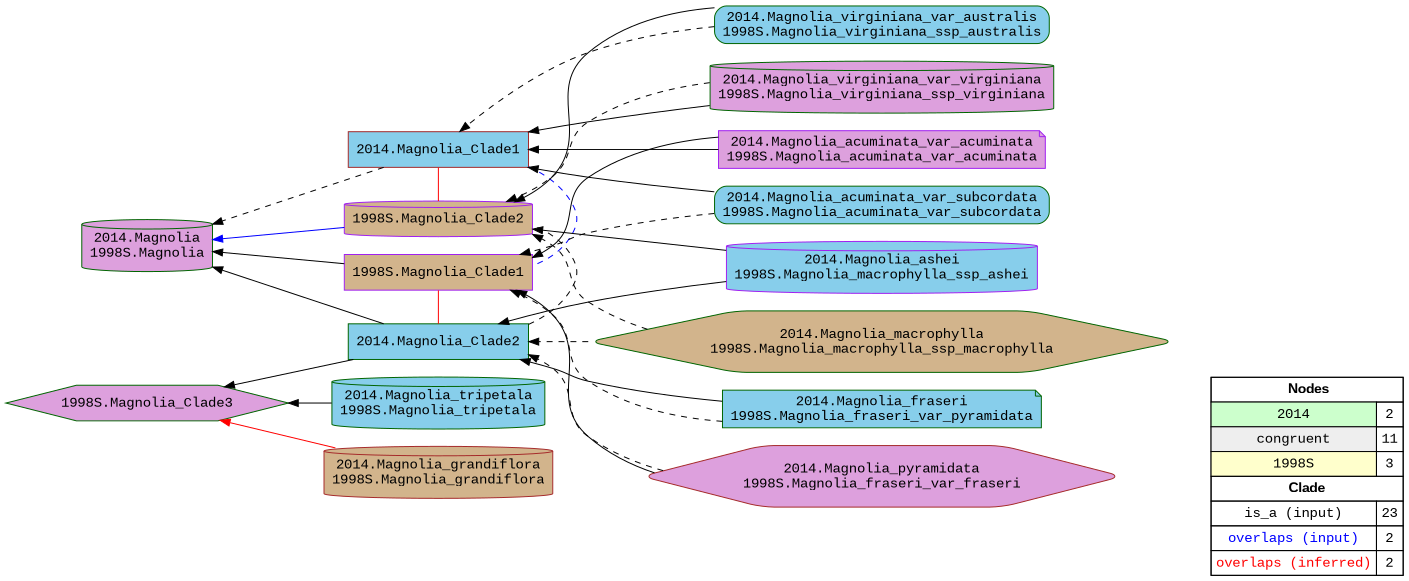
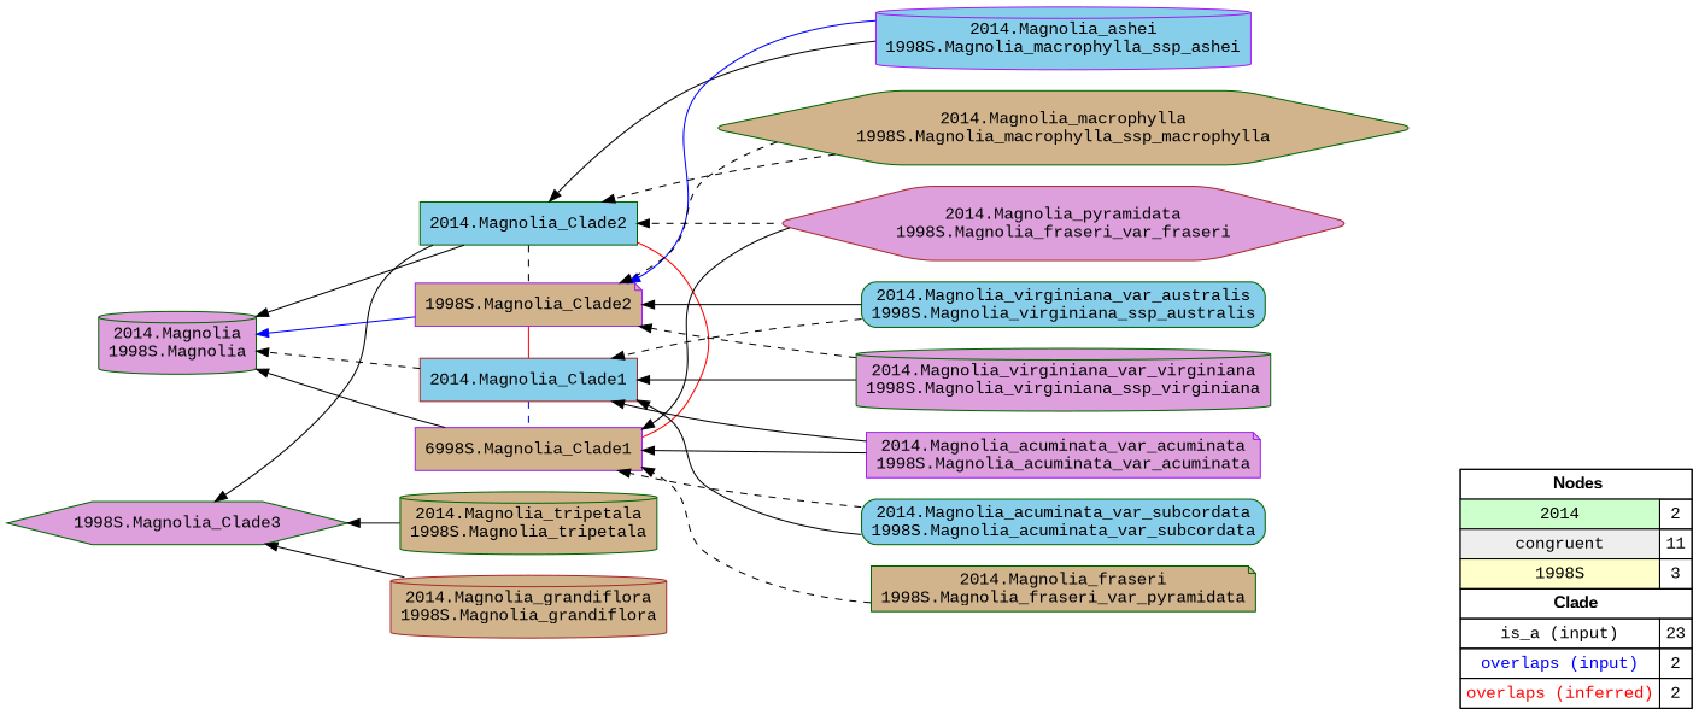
  digraph {
    fontname="Liberation Mono"
    rankdir=RL
    node [fillcolor=skyblue fontname="Liberation Mono" shape=box style="filled,rounded" color=darkgreen]
    edge [arrowhead=normal color="#000000" constraint=true fontname="Liberation Mono" penwidth=1 style=bold]
    n1 [fillcolor=white label=<   <TABLE BORDER="0" CELLBORDER="1" CELLSPACING="0" CELLPADDING="4">  <TR> <TD COLSPAN="2"><font face="Arial Black"> Nodes</font></TD> </TR>  <TR>   <TD bgcolor="#CCFFCC" fontname="helvetica">2014</TD>   <TD>2</TD>   </TR>  <TR>   <TD bgcolor="#EEEEEE" fontname="helvetica">congruent</TD>   <TD>11</TD>   </TR>  <TR>   <TD bgcolor="#FFFFCC" fontname="helvetica">1998S</TD>   <TD>3</TD>   </TR>  <TR> <TD COLSPAN="2"><font face = "Arial Black"> Clade </font></TD> </TR>  <TR>   <TD><font color ="#000000">is_a (input)</font></TD><TD>23</TD> </TR> <TR>   <TD><font color ="#0000FF">overlaps (input)</font></TD><TD>2</TD> </TR> <TR>   <TD><font color ="#FF0000">overlaps (inferred)</font></TD><TD>2</TD> </TR> </TABLE>   > margin=0 style=filled color=""]
    "2014.Magnolia_Clade2" [style=filled]
    "2014.Magnolia\n1998S.Magnolia" [fillcolor=plum shape=cylinder]
-   "1998S.Magnolia_Clade2" [color=purple fillcolor=tan shape=cylinder style=filled]
-   "1998S.Magnolia_Clade1" [color=purple fillcolor=tan style=filled]
+   "1998S.Magnolia_Clade2" [color=purple fillcolor=tan shape=note style=filled]
+   "1998S.Magnolia_Clade1" [color=purple fillcolor=tan style=filled label="6998S.Magnolia_Clade1"]
    "1998S.Magnolia_Clade3" [fillcolor=plum shape=hexagon style=filled]
    "2014.Magnolia_Clade1" [color=brown style=filled]
    "2014.Magnolia_acuminata_var_acuminata\n1998S.Magnolia_acuminata_var_acuminata" [color=purple fillcolor=plum shape=note]
    "2014.Magnolia_ashei\n1998S.Magnolia_macrophylla_ssp_ashei" [color=purple shape=cylinder]
-   "2014.Magnolia_fraseri\n1998S.Magnolia_fraseri_var_pyramidata" [shape=note]
+   "2014.Magnolia_fraseri\n1998S.Magnolia_fraseri_var_pyramidata" [fillcolor=tan shape=note]
    "2014.Magnolia_virginiana_var_australis\n1998S.Magnolia_virginiana_ssp_australis"
    "2014.Magnolia_pyramidata\n1998S.Magnolia_fraseri_var_fraseri" [color=brown fillcolor=plum shape=hexagon]
-   "2014.Magnolia_tripetala\n1998S.Magnolia_tripetala" [shape=cylinder]
+   "2014.Magnolia_tripetala\n1998S.Magnolia_tripetala" [fillcolor=tan shape=cylinder]
    "2014.Magnolia_virginiana_var_virginiana\n1998S.Magnolia_virginiana_ssp_virginiana" [fillcolor=plum shape=cylinder]
    "2014.Magnolia_grandiflora\n1998S.Magnolia_grandiflora" [color=brown fillcolor=tan shape=cylinder]
    "2014.Magnolia_macrophylla\n1998S.Magnolia_macrophylla_ssp_macrophylla" [fillcolor=tan shape=hexagon]
    "2014.Magnolia_acuminata_var_subcordata\n1998S.Magnolia_acuminata_var_subcordata"
    subgraph sub_1 {
      rank=source
      n1
    }
    "2014.Magnolia_Clade2" -> "2014.Magnolia\n1998S.Magnolia"
    "2014.Magnolia_Clade2" -> "1998S.Magnolia_Clade2" [arrowhead=none constraint=false style=dashed]
    "2014.Magnolia_Clade2" -> "1998S.Magnolia_Clade1" [arrowhead=none color="#FF0000" constraint=false]
    "2014.Magnolia_Clade2" -> "1998S.Magnolia_Clade3"
    "1998S.Magnolia_Clade2" -> "2014.Magnolia\n1998S.Magnolia" [color="#0000FF"]
    "1998S.Magnolia_Clade1" -> "2014.Magnolia\n1998S.Magnolia"
    "2014.Magnolia_Clade1" -> "2014.Magnolia\n1998S.Magnolia" [style=dashed]
    "2014.Magnolia_Clade1" -> "1998S.Magnolia_Clade2" [arrowhead=none color="#FF0000" constraint=false]
    "2014.Magnolia_Clade1" -> "1998S.Magnolia_Clade1" [arrowhead=none color="#0000FF" constraint=false style=dashed]
    "2014.Magnolia_acuminata_var_acuminata\n1998S.Magnolia_acuminata_var_acuminata" -> "1998S.Magnolia_Clade1"
    "2014.Magnolia_acuminata_var_acuminata\n1998S.Magnolia_acuminata_var_acuminata" -> "2014.Magnolia_Clade1"
    "2014.Magnolia_ashei\n1998S.Magnolia_macrophylla_ssp_ashei" -> "2014.Magnolia_Clade2"
-   "2014.Magnolia_ashei\n1998S.Magnolia_macrophylla_ssp_ashei" -> "1998S.Magnolia_Clade2"
-   "2014.Magnolia_fraseri\n1998S.Magnolia_fraseri_var_pyramidata" -> "2014.Magnolia_Clade2"
+   "2014.Magnolia_ashei\n1998S.Magnolia_macrophylla_ssp_ashei" -> "1998S.Magnolia_Clade2" [color="#0000FF"]
    "2014.Magnolia_fraseri\n1998S.Magnolia_fraseri_var_pyramidata" -> "1998S.Magnolia_Clade1" [style=dashed]
    "2014.Magnolia_virginiana_var_australis\n1998S.Magnolia_virginiana_ssp_australis" -> "1998S.Magnolia_Clade2"
    "2014.Magnolia_virginiana_var_australis\n1998S.Magnolia_virginiana_ssp_australis" -> "2014.Magnolia_Clade1" [style=dashed]
    "2014.Magnolia_pyramidata\n1998S.Magnolia_fraseri_var_fraseri" -> "2014.Magnolia_Clade2" [style=dashed]
    "2014.Magnolia_pyramidata\n1998S.Magnolia_fraseri_var_fraseri" -> "1998S.Magnolia_Clade1"
    "2014.Magnolia_tripetala\n1998S.Magnolia_tripetala" -> "1998S.Magnolia_Clade3"
    "2014.Magnolia_virginiana_var_virginiana\n1998S.Magnolia_virginiana_ssp_virginiana" -> "1998S.Magnolia_Clade2" [style=dashed]
    "2014.Magnolia_virginiana_var_virginiana\n1998S.Magnolia_virginiana_ssp_virginiana" -> "2014.Magnolia_Clade1"
-   "2014.Magnolia_grandiflora\n1998S.Magnolia_grandiflora" -> "1998S.Magnolia_Clade3" [color="#FF0000"]
+   "2014.Magnolia_grandiflora\n1998S.Magnolia_grandiflora" -> "1998S.Magnolia_Clade3"
    "2014.Magnolia_macrophylla\n1998S.Magnolia_macrophylla_ssp_macrophylla" -> "2014.Magnolia_Clade2" [style=dashed]
    "2014.Magnolia_macrophylla\n1998S.Magnolia_macrophylla_ssp_macrophylla" -> "1998S.Magnolia_Clade2" [style=dashed]
    "2014.Magnolia_acuminata_var_subcordata\n1998S.Magnolia_acuminata_var_subcordata" -> "1998S.Magnolia_Clade1" [style=dashed]
    "2014.Magnolia_acuminata_var_subcordata\n1998S.Magnolia_acuminata_var_subcordata" -> "2014.Magnolia_Clade1"
  }
